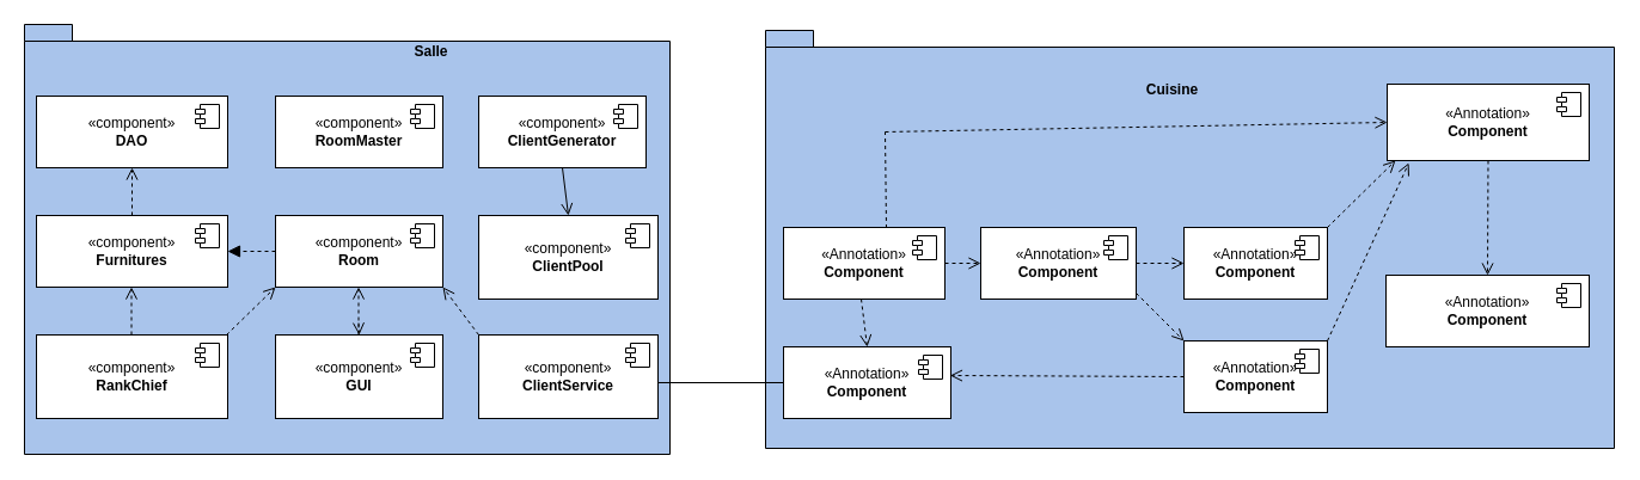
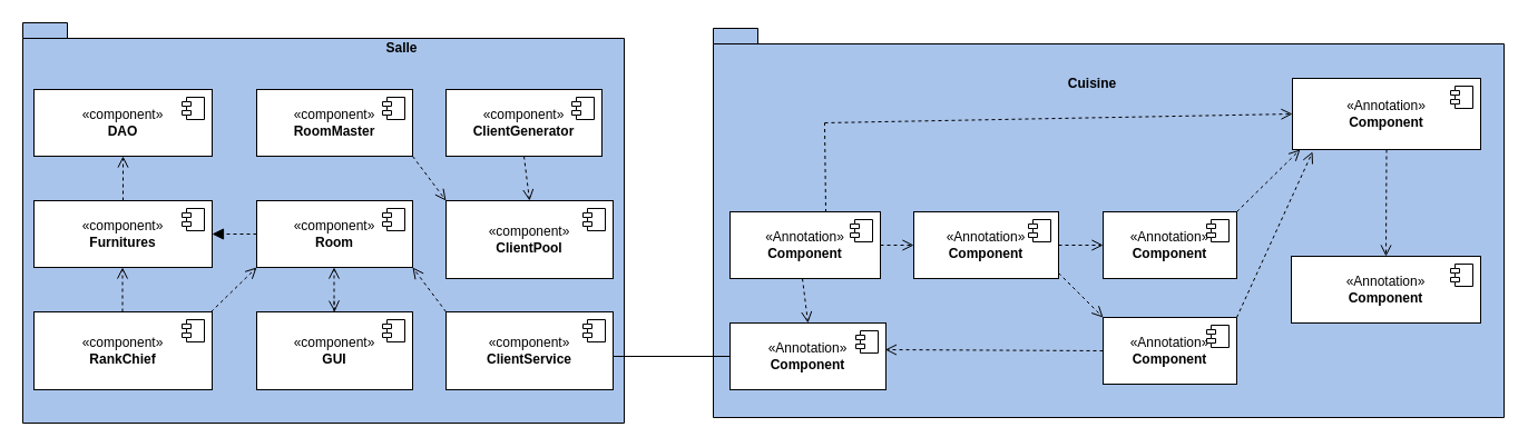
  <mxCell id="0" />
  <mxCell id="1" parent="0" />
  <mxCell id="2" value="" style="shape=folder;fontStyle=1;spacingTop=10;tabWidth=40;tabHeight=14;tabPosition=left;html=1;whiteSpace=wrap;fillColor=#A9C4EB;" vertex="1" parent="1"><mxGeometry x="20" y="20" width="540" height="360" as="geometry" /></mxCell>
  <mxCell id="3" value="«component»&lt;br&gt;&lt;b&gt;DAO&lt;/b&gt;" style="html=1;dropTarget=0;whiteSpace=wrap;" vertex="1" parent="1"><mxGeometry x="30" y="80" width="160" height="60" as="geometry" /></mxCell>
  <mxCell id="4" value="" style="shape=module;jettyWidth=8;jettyHeight=4;" vertex="1" parent="3"><mxGeometry x="1" width="20" height="20" relative="1" as="geometry"><mxPoint x="-27" y="7" as="offset" /></mxGeometry></mxCell>
  <mxCell id="5" value="«component»&lt;br&gt;&lt;b&gt;Furnitures&lt;/b&gt;" style="html=1;dropTarget=0;whiteSpace=wrap;" vertex="1" parent="1"><mxGeometry x="30" y="180" width="160" height="60" as="geometry" /></mxCell>
  <mxCell id="6" value="" style="shape=module;jettyWidth=8;jettyHeight=4;" vertex="1" parent="5"><mxGeometry x="1" width="20" height="20" relative="1" as="geometry"><mxPoint x="-27" y="7" as="offset" /></mxGeometry></mxCell>
  <mxCell id="7" value="«component»&lt;br&gt;&lt;b&gt;RankChief&lt;/b&gt;" style="html=1;dropTarget=0;whiteSpace=wrap;" vertex="1" parent="1"><mxGeometry x="30" y="280" width="160" height="70" as="geometry" /></mxCell>
  <mxCell id="8" value="" style="shape=module;jettyWidth=8;jettyHeight=4;" vertex="1" parent="7"><mxGeometry x="1" width="20" height="20" relative="1" as="geometry"><mxPoint x="-27" y="7" as="offset" /></mxGeometry></mxCell>
  <mxCell id="9" value="«component»&lt;br&gt;&lt;b&gt;RoomMaster&lt;/b&gt;" style="html=1;dropTarget=0;whiteSpace=wrap;" vertex="1" parent="1"><mxGeometry x="230" y="80" width="140" height="60" as="geometry" /></mxCell>
  <mxCell id="10" value="" style="shape=module;jettyWidth=8;jettyHeight=4;" vertex="1" parent="9"><mxGeometry x="1" width="20" height="20" relative="1" as="geometry"><mxPoint x="-27" y="7" as="offset" /></mxGeometry></mxCell>
  <mxCell id="11" value="«component»&lt;br&gt;&lt;b&gt;Room&lt;/b&gt;" style="html=1;dropTarget=0;whiteSpace=wrap;" vertex="1" parent="1"><mxGeometry x="230" y="180" width="140" height="60" as="geometry" /></mxCell>
  <mxCell id="12" value="" style="shape=module;jettyWidth=8;jettyHeight=4;" vertex="1" parent="11"><mxGeometry x="1" width="20" height="20" relative="1" as="geometry"><mxPoint x="-27" y="7" as="offset" /></mxGeometry></mxCell>
  <mxCell id="13" value="«component»&lt;br&gt;&lt;b&gt;GUI&lt;/b&gt;" style="html=1;dropTarget=0;whiteSpace=wrap;" vertex="1" parent="1"><mxGeometry x="230" y="280" width="140" height="70" as="geometry" /></mxCell>
  <mxCell id="14" value="" style="shape=module;jettyWidth=8;jettyHeight=4;" vertex="1" parent="13"><mxGeometry x="1" width="20" height="20" relative="1" as="geometry"><mxPoint x="-27" y="7" as="offset" /></mxGeometry></mxCell>
  <mxCell id="15" value="«component»&lt;br&gt;&lt;b&gt;ClientGenerator&lt;/b&gt;" style="html=1;dropTarget=0;whiteSpace=wrap;" vertex="1" parent="1"><mxGeometry x="400" y="80" width="140" height="60" as="geometry" /></mxCell>
  <mxCell id="16" value="" style="shape=module;jettyWidth=8;jettyHeight=4;" vertex="1" parent="15"><mxGeometry x="1" width="20" height="20" relative="1" as="geometry"><mxPoint x="-27" y="7" as="offset" /></mxGeometry></mxCell>
  <mxCell id="17" value="«component»&lt;br&gt;&lt;b&gt;ClientPool&lt;/b&gt;" style="html=1;dropTarget=0;whiteSpace=wrap;" vertex="1" parent="1"><mxGeometry x="400" y="180" width="150" height="70" as="geometry" /></mxCell>
  <mxCell id="18" value="" style="shape=module;jettyWidth=8;jettyHeight=4;" vertex="1" parent="17"><mxGeometry x="1" width="20" height="20" relative="1" as="geometry"><mxPoint x="-27" y="7" as="offset" /></mxGeometry></mxCell>
  <mxCell id="19" value="«component»&lt;br&gt;&lt;b&gt;ClientService&lt;/b&gt;" style="html=1;dropTarget=0;whiteSpace=wrap;" vertex="1" parent="1"><mxGeometry x="400" y="280" width="150" height="70" as="geometry" /></mxCell>
  <mxCell id="20" value="" style="shape=module;jettyWidth=8;jettyHeight=4;" vertex="1" parent="19"><mxGeometry x="1" width="20" height="20" relative="1" as="geometry"><mxPoint x="-27" y="7" as="offset" /></mxGeometry></mxCell>
  <mxCell id="21" value="Salle" style="text;align=center;fontStyle=1;verticalAlign=middle;spacingLeft=3;spacingRight=3;strokeColor=none;rotatable=0;points=[[0,0.5],[1,0.5]];portConstraint=eastwest;html=1;" vertex="1" parent="1"><mxGeometry x="320" y="30" width="80" height="26" as="geometry" /></mxCell>
  <mxCell id="22" value="" style="html=1;verticalAlign=bottom;endArrow=open;dashed=1;endSize=8;curved=0;rounded=0;" edge="1" parent="1" source="5"><mxGeometry relative="1" as="geometry"><mxPoint x="190" y="140" as="sourcePoint" /><mxPoint x="110" y="140" as="targetPoint" /></mxGeometry></mxCell>
  <mxCell id="23" value="" style="html=1;verticalAlign=bottom;endArrow=open;dashed=1;endSize=8;curved=0;rounded=0;" edge="1" parent="1"><mxGeometry relative="1" as="geometry"><mxPoint x="109.5" y="280" as="sourcePoint" /><mxPoint x="109.5" y="240" as="targetPoint" /></mxGeometry></mxCell>
  <mxCell id="24" value="" style="html=1;verticalAlign=bottom;endArrow=open;dashed=1;endSize=8;curved=0;rounded=0;entryX=0;entryY=1;entryDx=0;entryDy=0;" edge="1" parent="1" target="11"><mxGeometry relative="1" as="geometry"><mxPoint x="189" y="280" as="sourcePoint" /><mxPoint x="189" y="240" as="targetPoint" /></mxGeometry></mxCell>
  <mxCell id="25" value="" style="html=1;verticalAlign=bottom;endArrow=block;dashed=1;endSize=8;curved=0;rounded=0;entryX=1;entryY=0.5;entryDx=0;entryDy=0;exitX=0;exitY=0.5;exitDx=0;exitDy=0;" edge="1" parent="1" source="11" target="5"><mxGeometry relative="1" as="geometry"><mxPoint x="229" y="220" as="sourcePoint" /><mxPoint x="229" y="180" as="targetPoint" /></mxGeometry></mxCell>
- <mxCell id="27" value="" style="html=1;verticalAlign=bottom;endArrow=open;dashed=0;endSize=8;curved=0;rounded=0;entryX=0.5;entryY=0;entryDx=0;entryDy=0;exitX=0.5;exitY=1;exitDx=0;exitDy=0;" edge="1" parent="1" source="15" target="17"><mxGeometry relative="1" as="geometry"><mxPoint x="469.5" y="170" as="sourcePoint" /><mxPoint x="469.5" y="130" as="targetPoint" /></mxGeometry></mxCell>
+ <mxCell id="26" value="" style="html=1;verticalAlign=bottom;endArrow=open;dashed=1;endSize=8;curved=0;rounded=0;entryX=0;entryY=0;entryDx=0;entryDy=0;exitX=1;exitY=1;exitDx=0;exitDy=0;" edge="1" parent="1" source="9" target="17"><mxGeometry relative="1" as="geometry"><mxPoint x="380" y="150" as="sourcePoint" /><mxPoint x="380" y="110" as="targetPoint" /></mxGeometry></mxCell>
+ <mxCell id="27" value="" style="html=1;verticalAlign=bottom;endArrow=open;dashed=1;endSize=8;curved=0;rounded=0;entryX=0.5;entryY=0;entryDx=0;entryDy=0;exitX=0.5;exitY=1;exitDx=0;exitDy=0;" edge="1" parent="1" source="15" target="17"><mxGeometry relative="1" as="geometry"><mxPoint x="469.5" y="170" as="sourcePoint" /><mxPoint x="469.5" y="130" as="targetPoint" /></mxGeometry></mxCell>
  <mxCell id="28" value="" style="html=1;verticalAlign=bottom;endArrow=open;dashed=1;endSize=8;curved=0;rounded=0;entryX=1;entryY=1;entryDx=0;entryDy=0;" edge="1" parent="1" target="11"><mxGeometry relative="1" as="geometry"><mxPoint x="400" y="280" as="sourcePoint" /><mxPoint x="400" y="240" as="targetPoint" /></mxGeometry></mxCell>
  <mxCell id="29" value="" style="html=1;verticalAlign=bottom;endArrow=open;dashed=1;endSize=8;curved=0;rounded=0;" edge="1" parent="1"><mxGeometry relative="1" as="geometry"><mxPoint x="299.5" y="280" as="sourcePoint" /><mxPoint x="299.5" y="240" as="targetPoint" /></mxGeometry></mxCell>
  <mxCell id="30" value="" style="html=1;verticalAlign=bottom;endArrow=open;dashed=1;endSize=8;curved=0;rounded=0;entryX=0.5;entryY=0;entryDx=0;entryDy=0;" edge="1" parent="1" target="13"><mxGeometry relative="1" as="geometry"><mxPoint x="299.5" y="270" as="sourcePoint" /><mxPoint x="299.5" y="230" as="targetPoint" /></mxGeometry></mxCell>
  <mxCell id="31" value="" style="shape=folder;fontStyle=1;spacingTop=10;tabWidth=40;tabHeight=14;tabPosition=left;html=1;whiteSpace=wrap;fillColor=#A9C4EB;" vertex="1" parent="1"><mxGeometry x="640" y="25" width="710" height="350" as="geometry" /></mxCell>
  <mxCell id="32" value="Cuisine" style="text;align=center;fontStyle=1;verticalAlign=middle;spacingLeft=3;spacingRight=3;strokeColor=none;rotatable=0;points=[[0,0.5],[1,0.5]];portConstraint=eastwest;html=1;" vertex="1" parent="1"><mxGeometry x="940" y="60" width="80" height="30" as="geometry" /></mxCell>
  <mxCell id="33" value="&amp;laquo;Annotation&amp;raquo;&lt;br/&gt;&lt;b&gt;Component&lt;/b&gt;" style="html=1;dropTarget=0;whiteSpace=wrap;" vertex="1" parent="1"><mxGeometry x="655" y="190" width="135" height="60" as="geometry" /></mxCell>
  <mxCell id="34" value="" style="shape=module;jettyWidth=8;jettyHeight=4;" vertex="1" parent="33"><mxGeometry x="1" width="20" height="20" relative="1" as="geometry"><mxPoint x="-27" y="7" as="offset" /></mxGeometry></mxCell>
  <mxCell id="35" value="&amp;laquo;Annotation&amp;raquo;&lt;br/&gt;&lt;b&gt;Component&lt;/b&gt;" style="html=1;dropTarget=0;whiteSpace=wrap;" vertex="1" parent="1"><mxGeometry x="655" y="290" width="140" height="60" as="geometry" /></mxCell>
  <mxCell id="36" value="" style="shape=module;jettyWidth=8;jettyHeight=4;" vertex="1" parent="35"><mxGeometry x="1" width="20" height="20" relative="1" as="geometry"><mxPoint x="-27" y="7" as="offset" /></mxGeometry></mxCell>
  <mxCell id="37" value="&amp;laquo;Annotation&amp;raquo;&lt;br/&gt;&lt;b&gt;Component&lt;/b&gt;" style="html=1;dropTarget=0;whiteSpace=wrap;" vertex="1" parent="1"><mxGeometry x="820" y="190" width="130" height="60" as="geometry" /></mxCell>
  <mxCell id="38" value="" style="shape=module;jettyWidth=8;jettyHeight=4;" vertex="1" parent="37"><mxGeometry x="1" width="20" height="20" relative="1" as="geometry"><mxPoint x="-27" y="7" as="offset" /></mxGeometry></mxCell>
  <mxCell id="39" value="&amp;laquo;Annotation&amp;raquo;&lt;br/&gt;&lt;b&gt;Component&lt;/b&gt;" style="html=1;dropTarget=0;whiteSpace=wrap;" vertex="1" parent="1"><mxGeometry x="990" y="190" width="120" height="60" as="geometry" /></mxCell>
  <mxCell id="40" value="" style="shape=module;jettyWidth=8;jettyHeight=4;" vertex="1" parent="39"><mxGeometry x="1" width="20" height="20" relative="1" as="geometry"><mxPoint x="-27" y="7" as="offset" /></mxGeometry></mxCell>
  <mxCell id="41" value="&amp;laquo;Annotation&amp;raquo;&lt;br/&gt;&lt;b&gt;Component&lt;/b&gt;" style="html=1;dropTarget=0;whiteSpace=wrap;" vertex="1" parent="1"><mxGeometry x="990" y="285" width="120" height="60" as="geometry" /></mxCell>
  <mxCell id="42" value="" style="shape=module;jettyWidth=8;jettyHeight=4;" vertex="1" parent="41"><mxGeometry x="1" width="20" height="20" relative="1" as="geometry"><mxPoint x="-27" y="7" as="offset" /></mxGeometry></mxCell>
  <mxCell id="43" value="&amp;laquo;Annotation&amp;raquo;&lt;br/&gt;&lt;b&gt;Component&lt;/b&gt;" style="html=1;dropTarget=0;whiteSpace=wrap;" vertex="1" parent="1"><mxGeometry x="1160" y="70" width="169" height="64" as="geometry" /></mxCell>
  <mxCell id="44" value="" style="shape=module;jettyWidth=8;jettyHeight=4;" vertex="1" parent="43"><mxGeometry x="1" width="20" height="20" relative="1" as="geometry"><mxPoint x="-27" y="7" as="offset" /></mxGeometry></mxCell>
  <mxCell id="45" value="&amp;laquo;Annotation&amp;raquo;&lt;br/&gt;&lt;b&gt;Component&lt;/b&gt;" style="html=1;dropTarget=0;whiteSpace=wrap;" vertex="1" parent="1"><mxGeometry x="1159" y="230" width="170" height="60" as="geometry" /></mxCell>
  <mxCell id="46" value="" style="shape=module;jettyWidth=8;jettyHeight=4;" vertex="1" parent="45"><mxGeometry x="1" width="20" height="20" relative="1" as="geometry"><mxPoint x="-27" y="7" as="offset" /></mxGeometry></mxCell>
  <mxCell id="47" value="" style="html=1;verticalAlign=bottom;endArrow=open;dashed=1;endSize=8;curved=0;rounded=0;entryX=0.5;entryY=0;entryDx=0;entryDy=0;exitX=0.5;exitY=1;exitDx=0;exitDy=0;" edge="1" parent="1"><mxGeometry relative="1" as="geometry"><mxPoint x="720" y="250" as="sourcePoint" /><mxPoint x="725" y="290" as="targetPoint" /></mxGeometry></mxCell>
  <mxCell id="48" value="" style="html=1;verticalAlign=bottom;endArrow=open;dashed=1;endSize=8;curved=0;rounded=0;exitX=0;exitY=0.5;exitDx=0;exitDy=0;entryX=0.996;entryY=0.4;entryDx=0;entryDy=0;entryPerimeter=0;" edge="1" parent="1" source="41" target="35"><mxGeometry relative="1" as="geometry"><mxPoint x="810" y="270" as="sourcePoint" /><mxPoint x="800" y="315" as="targetPoint" /></mxGeometry></mxCell>
  <mxCell id="49" value="" style="html=1;verticalAlign=bottom;endArrow=open;dashed=1;endSize=8;curved=0;rounded=0;entryX=0;entryY=0.5;entryDx=0;entryDy=0;exitX=1;exitY=0.5;exitDx=0;exitDy=0;" edge="1" parent="1" source="33" target="37"><mxGeometry relative="1" as="geometry"><mxPoint x="790" y="210" as="sourcePoint" /><mxPoint x="795" y="250" as="targetPoint" /></mxGeometry></mxCell>
  <mxCell id="50" value="" style="html=1;verticalAlign=bottom;endArrow=open;dashed=1;endSize=8;curved=0;rounded=0;entryX=0;entryY=0;entryDx=0;entryDy=0;exitX=0.5;exitY=1;exitDx=0;exitDy=0;" edge="1" parent="1" target="41"><mxGeometry relative="1" as="geometry"><mxPoint x="950" y="245" as="sourcePoint" /><mxPoint x="955" y="285" as="targetPoint" /></mxGeometry></mxCell>
  <mxCell id="51" value="" style="html=1;verticalAlign=bottom;endArrow=open;dashed=1;endSize=8;curved=0;rounded=0;entryX=0;entryY=0.5;entryDx=0;entryDy=0;exitX=1;exitY=0.5;exitDx=0;exitDy=0;" edge="1" parent="1" source="37" target="39"><mxGeometry relative="1" as="geometry"><mxPoint x="950" y="210" as="sourcePoint" /><mxPoint x="955" y="250" as="targetPoint" /></mxGeometry></mxCell>
  <mxCell id="52" value="" style="html=1;verticalAlign=bottom;endArrow=open;dashed=1;endSize=8;curved=0;rounded=0;entryX=0.041;entryY=1;entryDx=0;entryDy=0;exitX=0.5;exitY=1;exitDx=0;exitDy=0;entryPerimeter=0;" edge="1" parent="1" target="43"><mxGeometry relative="1" as="geometry"><mxPoint x="1110" y="190" as="sourcePoint" /><mxPoint x="1115" y="230" as="targetPoint" /></mxGeometry></mxCell>
  <mxCell id="53" value="" style="html=1;verticalAlign=bottom;endArrow=open;dashed=1;endSize=8;curved=0;rounded=0;entryX=0.5;entryY=0;entryDx=0;entryDy=0;exitX=0.5;exitY=1;exitDx=0;exitDy=0;" edge="1" parent="1" source="43" target="45"><mxGeometry relative="1" as="geometry"><mxPoint x="1241.5" y="130" as="sourcePoint" /><mxPoint x="1246.5" y="170" as="targetPoint" /></mxGeometry></mxCell>
  <mxCell id="54" value="" style="html=1;verticalAlign=bottom;endArrow=open;dashed=1;endSize=8;curved=0;rounded=0;entryX=0.107;entryY=1.031;entryDx=0;entryDy=0;exitX=1;exitY=0;exitDx=0;exitDy=0;entryPerimeter=0;" edge="1" parent="1" source="41" target="43"><mxGeometry relative="1" as="geometry"><mxPoint x="1110" y="280" as="sourcePoint" /><mxPoint x="1115" y="320" as="targetPoint" /></mxGeometry></mxCell>
  <mxCell id="55" value="" style="html=1;verticalAlign=bottom;endArrow=open;dashed=1;endSize=8;curved=0;rounded=0;entryX=0;entryY=0.5;entryDx=0;entryDy=0;" edge="1" parent="1" target="43"><mxGeometry relative="1" as="geometry"><mxPoint x="740" y="110" as="sourcePoint" /><mxPoint x="945" y="134" as="targetPoint" /></mxGeometry></mxCell>
  <mxCell id="56" value="" style="endArrow=none;dashed=1;html=1;rounded=0;exitX=0.637;exitY=0.008;exitDx=0;exitDy=0;exitPerimeter=0;" edge="1" parent="1" source="33"><mxGeometry width="50" height="50" relative="1" as="geometry"><mxPoint x="690" y="160" as="sourcePoint" /><mxPoint x="740" y="110" as="targetPoint" /></mxGeometry></mxCell>
  <mxCell id="57" value="" style="endArrow=none;html=1;rounded=0;entryX=0;entryY=0.5;entryDx=0;entryDy=0;" edge="1" parent="1" target="35"><mxGeometry width="50" height="50" relative="1" as="geometry"><mxPoint x="550" y="320" as="sourcePoint" /><mxPoint x="600" y="270" as="targetPoint" /></mxGeometry></mxCell>
